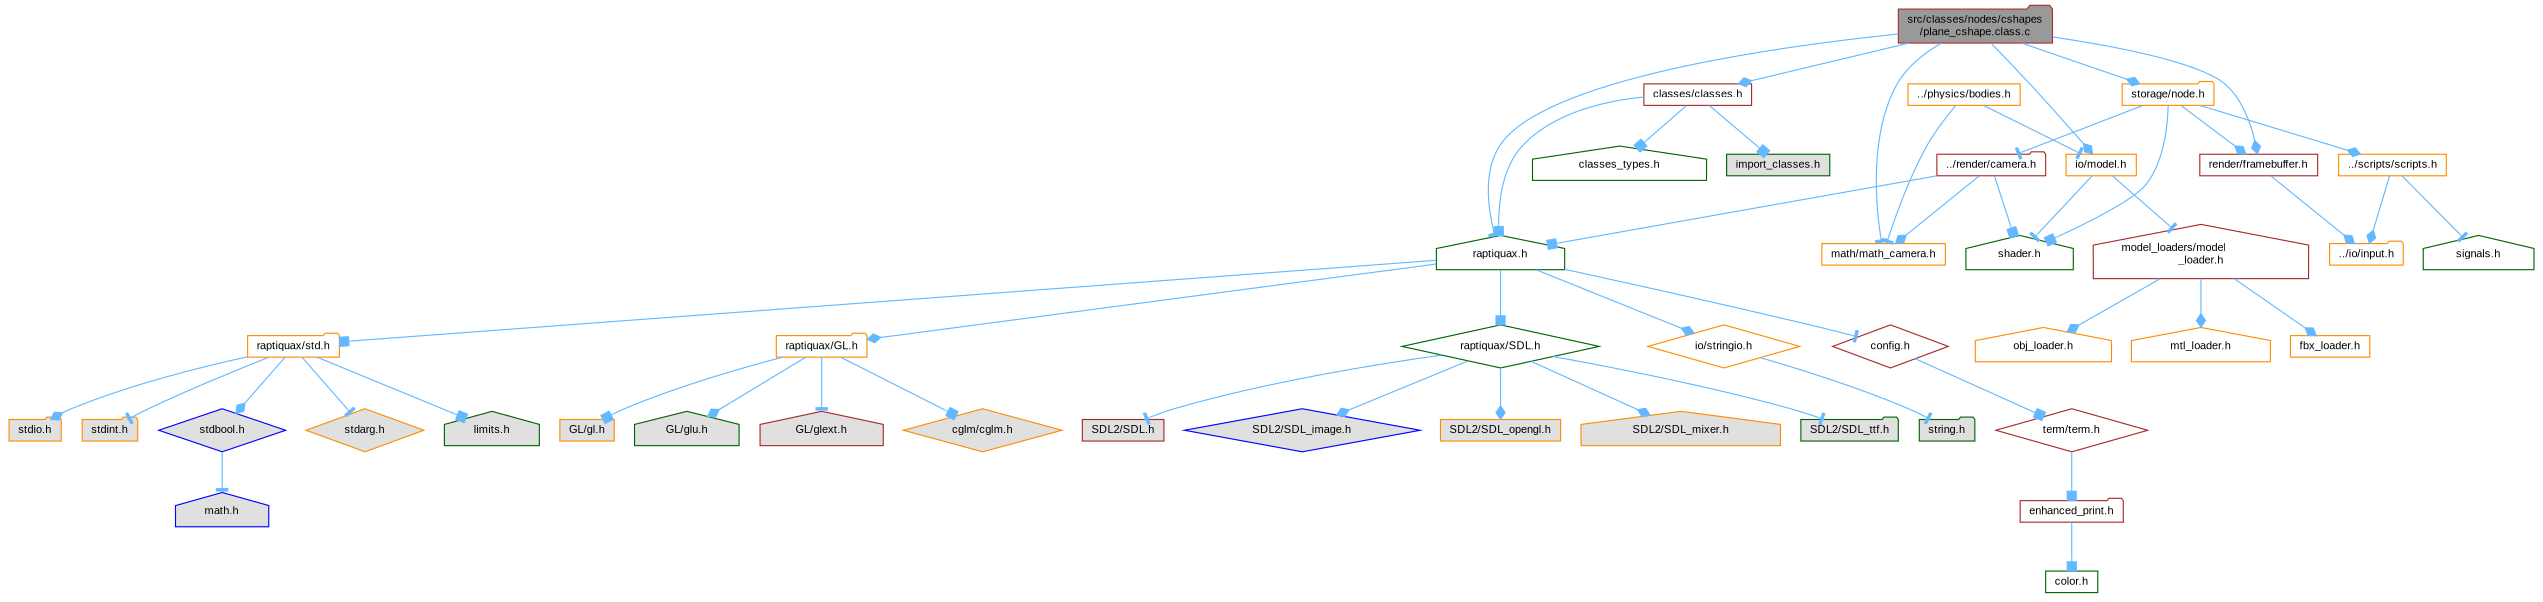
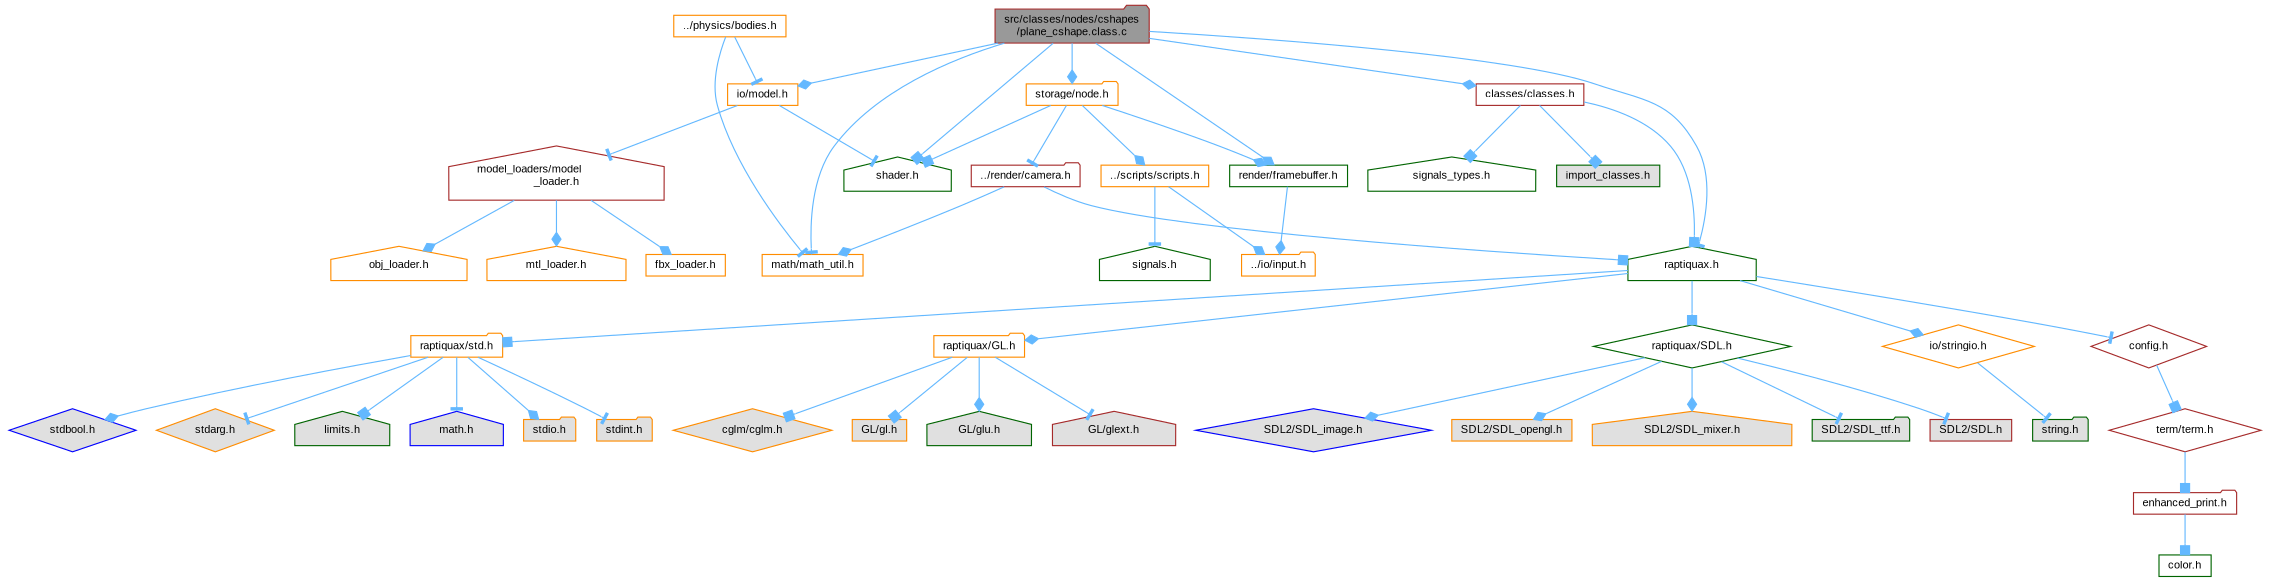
  digraph {
    fontname="Liberation Sans"
    node [color=darkorange fillcolor=white fontname="Liberation Sans" fontsize=10 shape=house style=filled]
    edge [arrowhead=diamond color=steelblue1 fontname="Liberation Sans" fontsize=10 labelfontname=Helvetica labelfontsize=10 style=solid]
    n1 [color=brown fillcolor=grey60 fontcolor=black height=0.2 label="src/classes/nodes/cshapes\l/plane_cshape.class.c" shape=folder width=0.4]
    n2 [color=darkgreen height=0.2 label="raptiquax.h" width=0.4]
    n3 [color=brown height=0.2 label="classes/classes.h" shape=box width=0.4]
-   n4 [height=0.2 label="math/math_camera.h" shape=box width=0.4]
+   n4 [height=0.2 label="math/math_util.h" shape=box width=0.4]
    n5 [height=0.2 label="io/model.h" shape=box width=0.4]
-   n6 [color=brown height=0.2 label="render/framebuffer.h" shape=box width=0.4]
+   n6 [color=darkgreen height=0.2 label="render/framebuffer.h" shape=box width=0.4]
    n7 [height=0.2 label="storage/node.h" shape=folder width=0.4]
    n8 [height=0.2 label="raptiquax/std.h" shape=folder width=0.4]
    n9 [height=0.2 label="raptiquax/GL.h" shape=folder width=0.4]
    n10 [color=darkgreen height=0.2 label="raptiquax/SDL.h" shape=diamond width=0.4]
    n11 [height=0.2 label="io/stringio.h" shape=diamond width=0.4]
    n12 [color=brown height=0.2 label="config.h" shape=diamond width=0.4]
-   n13 [color=darkgreen height=0.2 label="classes_types.h" width=0.4]
+   n13 [color=darkgreen height=0.2 label="signals_types.h" width=0.4]
    n14 [color=darkgreen fillcolor="#E0E0E0" height=0.2 label="import_classes.h" shape=box width=0.4]
    n15 [color=darkgreen height=0.2 label="shader.h" width=0.4]
    n16 [color=brown height=0.2 label="model_loaders/model\l_loader.h" width=0.4]
    n17 [height=0.2 label="../io/input.h" shape=folder width=0.4]
    n18 [color=brown height=0.2 label="../render/camera.h" shape=folder width=0.4]
    n19 [height=0.2 label="../scripts/scripts.h" shape=box width=0.4]
    n20 [color=blue fillcolor="#E0E0E0" height=0.2 label="math.h" width=0.4]
    n21 [fillcolor="#E0E0E0" height=0.2 label="stdio.h" shape=folder width=0.4]
    n22 [fillcolor="#E0E0E0" height=0.2 label="stdint.h" shape=folder width=0.4]
    n23 [color=blue fillcolor="#E0E0E0" height=0.2 label="stdbool.h" shape=diamond width=0.4]
    n24 [fillcolor="#E0E0E0" height=0.2 label="stdarg.h" shape=diamond width=0.4]
    n25 [color=darkgreen fillcolor="#E0E0E0" height=0.2 label="limits.h" width=0.4]
    n26 [fillcolor="#E0E0E0" height=0.2 label="GL/gl.h" shape=box width=0.4]
    n27 [color=darkgreen fillcolor="#E0E0E0" height=0.2 label="GL/glu.h" width=0.4]
    n28 [color=brown fillcolor="#E0E0E0" height=0.2 label="GL/glext.h" width=0.4]
    n29 [fillcolor="#E0E0E0" height=0.2 label="cglm/cglm.h" shape=diamond width=0.4]
    n30 [color=brown fillcolor="#E0E0E0" height=0.2 label="SDL2/SDL.h" shape=box width=0.4]
    n31 [color=blue fillcolor="#E0E0E0" height=0.2 label="SDL2/SDL_image.h" shape=diamond width=0.4]
    n32 [fillcolor="#E0E0E0" height=0.2 label="SDL2/SDL_opengl.h" shape=box width=0.4]
    n33 [fillcolor="#E0E0E0" height=0.2 label="SDL2/SDL_mixer.h" width=0.4]
    n34 [color=darkgreen fillcolor="#E0E0E0" height=0.2 label="SDL2/SDL_ttf.h" shape=folder width=0.4]
    n35 [color=darkgreen fillcolor="#E0E0E0" height=0.2 label="string.h" shape=folder width=0.4]
    n36 [color=brown height=0.2 label="term/term.h" shape=diamond width=0.4]
    n37 [color=brown height=0.2 label="enhanced_print.h" shape=folder width=0.4]
    n38 [color=darkgreen height=0.2 label="color.h" shape=box width=0.4]
    n39 [height=0.2 label="obj_loader.h" width=0.4]
    n40 [height=0.2 label="mtl_loader.h" width=0.4]
    n41 [height=0.2 label="fbx_loader.h" shape=box width=0.4]
    n42 [height=0.2 label="../physics/bodies.h" shape=box width=0.4]
    n43 [color=darkgreen height=0.2 label="signals.h" width=0.4]
    n1 -> n2 [arrowhead=tee]
    n1 -> n3
    n1 -> n4 [arrowhead=tee]
    n1 -> n5
    n1 -> n6
    n1 -> n7
    n2 -> n8 [arrowhead=box]
    n2 -> n9
    n2 -> n10 [arrowhead=box]
    n2 -> n11
    n2 -> n12 [arrowhead=tee]
    n3 -> n2 [arrowhead=box]
    n3 -> n13 [arrowhead=box]
    n3 -> n14 [arrowhead=box]
    n5 -> n15 [arrowhead=tee]
    n5 -> n16 [arrowhead=tee]
    n6 -> n17
    n7 -> n6
    n7 -> n15 [arrowhead=box]
    n7 -> n18 [arrowhead=tee]
    n7 -> n19
-   n23 -> n20 [arrowhead=tee]
+   n8 -> n20 [arrowhead=tee]
    n8 -> n21
    n8 -> n22 [arrowhead=tee]
    n8 -> n23
    n8 -> n24 [arrowhead=tee]
    n8 -> n25 [arrowhead=box]
    n9 -> n26 [arrowhead=box]
    n9 -> n27
    n9 -> n28 [arrowhead=tee]
    n9 -> n29 [arrowhead=box]
    n10 -> n30 [arrowhead=tee]
    n10 -> n31
    n10 -> n32
    n10 -> n33
    n10 -> n34 [arrowhead=tee]
    n11 -> n35 [arrowhead=tee]
    n12 -> n36 [arrowhead=box]
    n16 -> n39
    n16 -> n40
    n16 -> n41
    n18 -> n2 [arrowhead=box]
    n18 -> n4
-   n18 -> n15 [arrowhead=box]
+   n1 -> n15 [arrowhead=box]
    n19 -> n17
    n19 -> n43 [arrowhead=tee]
    n36 -> n37 [arrowhead=box]
    n37 -> n38 [arrowhead=box]
    n42 -> n4 [arrowhead=tee]
    n42 -> n5 [arrowhead=tee]
  }
